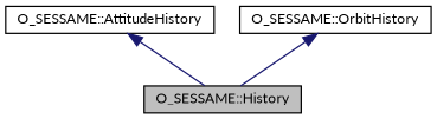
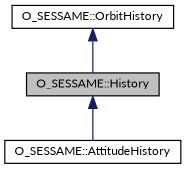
  digraph {
    fontname=Lato
    node [color=black fillcolor=white fontname=Lato fontsize=10 shape=record style=filled]
    edge [color=midnightblue dir=back fontname=Lato fontsize=10 labelfontname=Helvetica labelfontsize=10 style=solid]
    n1 [fillcolor=grey75 fontcolor=black height=0.2 label="O_SESSAME::History" width=0.4]
    n2 [height=0.2 label="O_SESSAME::AttitudeHistory" width=0.4]
    n3 [height=0.2 label="O_SESSAME::OrbitHistory" width=0.4]
-   n2 -> n1
+   n1 -> n2
    n3 -> n1
  }
